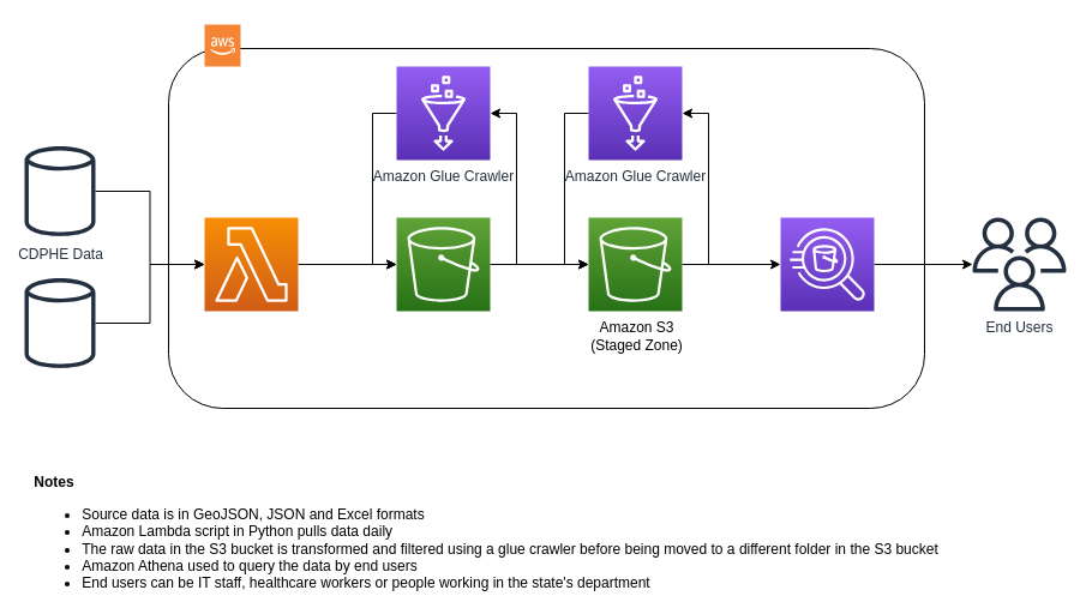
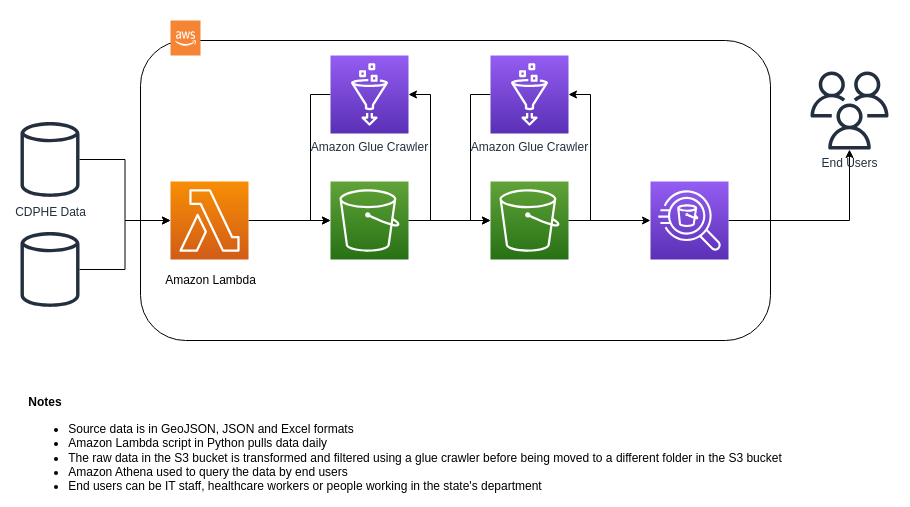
  <mxCell id="0" />
  <mxCell id="1" parent="0" />
  <mxCell id="2" value="" style="rounded=1;whiteSpace=wrap;html=1;fillColor=none;" parent="1" vertex="1"><mxGeometry x="140" y="40" width="630" height="300" as="geometry" /></mxCell>
  <mxCell id="3" value="" style="edgeStyle=orthogonalEdgeStyle;rounded=0;orthogonalLoop=1;jettySize=auto;html=1;" parent="1" source="4" target="8" edge="1"><mxGeometry relative="1" as="geometry" /></mxCell>
  <mxCell id="4" value="" style="outlineConnect=0;fontColor=#232F3E;gradientColor=#F78E04;gradientDirection=north;fillColor=#D05C17;strokeColor=#ffffff;dashed=0;verticalLabelPosition=bottom;verticalAlign=top;align=center;html=1;fontSize=12;fontStyle=0;aspect=fixed;shape=mxgraph.aws4.resourceIcon;resIcon=mxgraph.aws4.lambda;" parent="1" vertex="1"><mxGeometry x="170" y="181" width="78" height="78" as="geometry" /></mxCell>
+ <mxCell id="5" value="Amazon Lambda" style="text;html=1;align=center;verticalAlign=middle;resizable=0;points=[];autosize=1;" parent="1" vertex="1"><mxGeometry x="155" y="270" width="110" height="20" as="geometry" /></mxCell>
  <mxCell id="6" value="" style="edgeStyle=orthogonalEdgeStyle;rounded=0;orthogonalLoop=1;jettySize=auto;html=1;" parent="1" source="8" target="11" edge="1"><mxGeometry relative="1" as="geometry" /></mxCell>
  <mxCell id="7" value="" style="edgeStyle=orthogonalEdgeStyle;rounded=0;orthogonalLoop=1;jettySize=auto;html=1;" parent="1" source="8" target="26" edge="1"><mxGeometry relative="1" as="geometry"><Array as="points"><mxPoint x="430" y="220" /><mxPoint x="430" y="94" /></Array></mxGeometry></mxCell>
  <mxCell id="8" value="" style="outlineConnect=0;fontColor=#232F3E;gradientColor=#60A337;gradientDirection=north;fillColor=#277116;strokeColor=#ffffff;dashed=0;verticalLabelPosition=bottom;verticalAlign=top;align=center;html=1;fontSize=12;fontStyle=0;aspect=fixed;shape=mxgraph.aws4.resourceIcon;resIcon=mxgraph.aws4.s3;" parent="1" vertex="1"><mxGeometry x="330" y="181" width="78" height="78" as="geometry" /></mxCell>
  <mxCell id="9" value="" style="edgeStyle=orthogonalEdgeStyle;rounded=0;orthogonalLoop=1;jettySize=auto;html=1;" parent="1" source="11" target="14" edge="1"><mxGeometry relative="1" as="geometry" /></mxCell>
  <mxCell id="10" value="" style="edgeStyle=orthogonalEdgeStyle;rounded=0;orthogonalLoop=1;jettySize=auto;html=1;" parent="1" source="11" target="24" edge="1"><mxGeometry relative="1" as="geometry"><Array as="points"><mxPoint x="590" y="220" /><mxPoint x="590" y="94" /></Array></mxGeometry></mxCell>
  <mxCell id="11" value="" style="outlineConnect=0;fontColor=#232F3E;gradientColor=#60A337;gradientDirection=north;fillColor=#277116;strokeColor=#ffffff;dashed=0;verticalLabelPosition=bottom;verticalAlign=top;align=center;html=1;fontSize=12;fontStyle=0;aspect=fixed;shape=mxgraph.aws4.resourceIcon;resIcon=mxgraph.aws4.s3;" parent="1" vertex="1"><mxGeometry x="490" y="181" width="78" height="78" as="geometry" /></mxCell>
- <mxCell id="12" value="Amazon S3&lt;br&gt;(Staged Zone)" style="text;html=1;align=center;verticalAlign=middle;resizable=0;points=[];autosize=1;" parent="1" vertex="1"><mxGeometry x="485" y="265" width="90" height="30" as="geometry" /></mxCell>
  <mxCell id="13" value="" style="edgeStyle=orthogonalEdgeStyle;rounded=0;orthogonalLoop=1;jettySize=auto;html=1;" parent="1" source="14" target="20" edge="1"><mxGeometry relative="1" as="geometry" /></mxCell>
  <mxCell id="14" value="" style="outlineConnect=0;fontColor=#232F3E;gradientColor=#945DF2;gradientDirection=north;fillColor=#5A30B5;strokeColor=#ffffff;dashed=0;verticalLabelPosition=bottom;verticalAlign=top;align=center;html=1;fontSize=12;fontStyle=0;aspect=fixed;shape=mxgraph.aws4.resourceIcon;resIcon=mxgraph.aws4.athena;" parent="1" vertex="1"><mxGeometry x="650" y="181" width="78" height="78" as="geometry" /></mxCell>
  <mxCell id="15" style="edgeStyle=orthogonalEdgeStyle;rounded=0;orthogonalLoop=1;jettySize=auto;html=1;" parent="1" source="16" target="4" edge="1"><mxGeometry relative="1" as="geometry" /></mxCell>
  <mxCell id="16" value="CDPHE Data" style="outlineConnect=0;fontColor=#232F3E;gradientColor=none;fillColor=#232F3E;strokeColor=none;dashed=0;verticalLabelPosition=bottom;verticalAlign=top;align=center;html=1;fontSize=12;fontStyle=0;aspect=fixed;pointerEvents=1;shape=mxgraph.aws4.generic_database;" parent="1" vertex="1"><mxGeometry x="20" y="120" width="59" height="78" as="geometry" /></mxCell>
  <mxCell id="17" style="edgeStyle=orthogonalEdgeStyle;rounded=0;orthogonalLoop=1;jettySize=auto;html=1;" parent="1" source="18" target="4" edge="1"><mxGeometry relative="1" as="geometry" /></mxCell>
  <mxCell id="18" value="" style="outlineConnect=0;fontColor=#232F3E;gradientColor=none;fillColor=#232F3E;strokeColor=none;dashed=0;verticalLabelPosition=bottom;verticalAlign=top;align=center;html=1;fontSize=12;fontStyle=0;aspect=fixed;pointerEvents=1;shape=mxgraph.aws4.generic_database;" parent="1" vertex="1"><mxGeometry x="20" y="230" width="59" height="78" as="geometry" /></mxCell>
  <mxCell id="19" value="&lt;div style=&quot;text-align: left&quot;&gt;&lt;b&gt;Notes&lt;/b&gt;&lt;/div&gt;&lt;div style=&quot;text-align: left&quot;&gt;&lt;ul&gt;&lt;li&gt;Source data is in GeoJSON, JSON and Excel formats&lt;/li&gt;&lt;li&gt;Amazon Lambda script in Python pulls data daily&lt;/li&gt;&lt;li&gt;The raw data in the S3 bucket is transformed and filtered using a glue crawler before being moved to a different folder in the S3 bucket&lt;/li&gt;&lt;li&gt;Amazon Athena used to query the data by end users&lt;/li&gt;&lt;li&gt;End users can be IT staff, healthcare workers or people working in the state's department&lt;/li&gt;&lt;/ul&gt;&lt;/div&gt;" style="text;html=1;strokeColor=none;fillColor=none;align=center;verticalAlign=middle;whiteSpace=wrap;rounded=0;" parent="1" vertex="1"><mxGeometry x="20" y="440" width="770" height="20" as="geometry" /></mxCell>
- <mxCell id="20" value="End Users" style="outlineConnect=0;fontColor=#232F3E;gradientColor=none;fillColor=#232F3E;strokeColor=none;dashed=0;verticalLabelPosition=bottom;verticalAlign=top;align=center;html=1;fontSize=12;fontStyle=0;aspect=fixed;pointerEvents=1;shape=mxgraph.aws4.users;" parent="1" vertex="1"><mxGeometry x="810" y="181" width="78" height="78" as="geometry" /></mxCell>
+ <mxCell id="20" value="End Users" style="outlineConnect=0;fontColor=#232F3E;gradientColor=none;fillColor=#232F3E;strokeColor=none;dashed=0;verticalLabelPosition=bottom;verticalAlign=top;align=center;html=1;fontSize=12;fontStyle=0;aspect=fixed;pointerEvents=1;shape=mxgraph.aws4.users;" parent="1" vertex="1"><mxGeometry x="810" y="71" width="78" height="78" as="geometry" /></mxCell>
  <mxCell id="21" value="" style="outlineConnect=0;dashed=0;verticalLabelPosition=bottom;verticalAlign=top;align=center;html=1;shape=mxgraph.aws3.cloud_2;fillColor=#F58534;gradientColor=none;" parent="1" vertex="1"><mxGeometry x="170" y="20" width="30" height="35" as="geometry" /></mxCell>
  <mxCell id="22" style="edgeStyle=orthogonalEdgeStyle;rounded=0;orthogonalLoop=1;jettySize=auto;html=1;exitX=0.5;exitY=1;exitDx=0;exitDy=0;" parent="1" source="2" target="2" edge="1"><mxGeometry relative="1" as="geometry" /></mxCell>
  <mxCell id="23" style="edgeStyle=orthogonalEdgeStyle;rounded=0;orthogonalLoop=1;jettySize=auto;html=1;" parent="1" source="24" target="11" edge="1"><mxGeometry relative="1" as="geometry"><Array as="points"><mxPoint x="470" y="94" /><mxPoint x="470" y="220" /></Array></mxGeometry></mxCell>
  <mxCell id="24" value="Amazon Glue Crawler" style="outlineConnect=0;fontColor=#232F3E;gradientColor=#945DF2;gradientDirection=north;fillColor=#5A30B5;strokeColor=#ffffff;dashed=0;verticalLabelPosition=bottom;verticalAlign=top;align=center;html=1;fontSize=12;fontStyle=0;aspect=fixed;shape=mxgraph.aws4.resourceIcon;resIcon=mxgraph.aws4.glue;" parent="1" vertex="1"><mxGeometry x="490" y="55" width="78" height="78" as="geometry" /></mxCell>
  <mxCell id="25" value="" style="edgeStyle=orthogonalEdgeStyle;rounded=0;orthogonalLoop=1;jettySize=auto;html=1;" parent="1" source="26" target="8" edge="1"><mxGeometry relative="1" as="geometry"><Array as="points"><mxPoint x="310" y="94" /><mxPoint x="310" y="220" /></Array></mxGeometry></mxCell>
  <mxCell id="26" value="Amazon Glue Crawler" style="outlineConnect=0;fontColor=#232F3E;gradientColor=#945DF2;gradientDirection=north;fillColor=#5A30B5;strokeColor=#ffffff;dashed=0;verticalLabelPosition=bottom;verticalAlign=top;align=center;html=1;fontSize=12;fontStyle=0;aspect=fixed;shape=mxgraph.aws4.resourceIcon;resIcon=mxgraph.aws4.glue;" parent="1" vertex="1"><mxGeometry x="330" y="55" width="78" height="78" as="geometry" /></mxCell>
